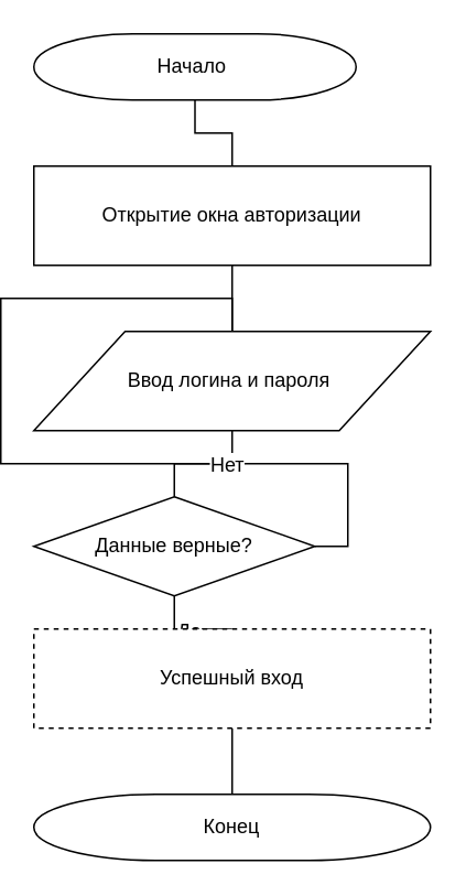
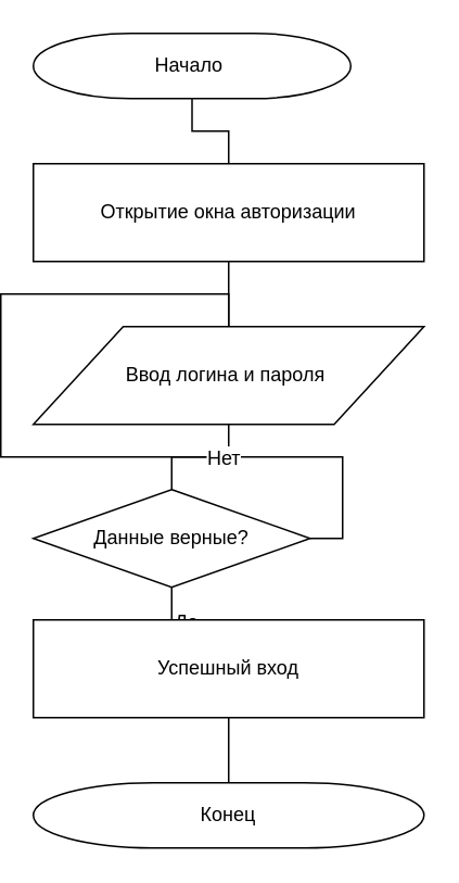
  <mxCell id="0" />
  <mxCell id="1" parent="0" />
  <mxCell id="2" value="" style="edgeStyle=orthogonalEdgeStyle;rounded=0;orthogonalLoop=1;jettySize=auto;html=1;fontFamily=Helvetica;fontSize=12;fontColor=default;endArrow=none;endFill=0;" edge="1" parent="1" source="3" target="5"><mxGeometry relative="1" as="geometry" /></mxCell>
  <mxCell id="3" value="Начало&amp;nbsp;" style="strokeWidth=1;html=1;shape=mxgraph.flowchart.terminator;whiteSpace=wrap;shadow=0;" vertex="1" parent="1"><mxGeometry x="20" y="20" width="195" height="40" as="geometry" /></mxCell>
  <mxCell id="4" value="" style="edgeStyle=orthogonalEdgeStyle;rounded=0;orthogonalLoop=1;jettySize=auto;html=1;fontFamily=Helvetica;fontSize=12;fontColor=default;endArrow=none;endFill=0;" edge="1" parent="1" source="5" target="7"><mxGeometry relative="1" as="geometry" /></mxCell>
  <mxCell id="5" value="Открытие окна авторизации" style="rounded=0;whiteSpace=wrap;html=1;absoluteArcSize=1;arcSize=14;strokeWidth=1;" vertex="1" parent="1"><mxGeometry x="20" y="100" width="240" height="60" as="geometry" /></mxCell>
  <mxCell id="6" value="" style="edgeStyle=orthogonalEdgeStyle;rounded=0;orthogonalLoop=1;jettySize=auto;html=1;fontFamily=Helvetica;fontSize=12;fontColor=default;endArrow=none;endFill=0;" edge="1" parent="1" source="7" target="12"><mxGeometry relative="1" as="geometry" /></mxCell>
  <mxCell id="7" value="Ввод логина и пароля&amp;nbsp;" style="shape=parallelogram;html=1;strokeWidth=1;perimeter=parallelogramPerimeter;whiteSpace=wrap;rounded=0;arcSize=12;size=0.23;" vertex="1" parent="1"><mxGeometry x="20" y="200" width="240" height="60" as="geometry" /></mxCell>
  <mxCell id="8" value="" style="edgeStyle=orthogonalEdgeStyle;rounded=0;orthogonalLoop=1;jettySize=auto;html=1;fontFamily=Helvetica;fontSize=12;fontColor=default;endArrow=none;endFill=0;" edge="1" parent="1" source="12" target="14"><mxGeometry relative="1" as="geometry" /></mxCell>
  <mxCell id="9" value="Да" style="edgeLabel;html=1;align=center;verticalAlign=middle;resizable=0;points=[];strokeColor=default;strokeWidth=1;fontFamily=Helvetica;fontSize=12;fontColor=default;labelBackgroundColor=default;fillColor=default;" vertex="1" connectable="0" parent="8"><mxGeometry x="0.006" y="-1" relative="1" as="geometry"><mxPoint as="offset" /></mxGeometry></mxCell>
  <mxCell id="10" style="edgeStyle=orthogonalEdgeStyle;rounded=0;orthogonalLoop=1;jettySize=auto;html=1;exitX=1;exitY=0.5;exitDx=0;exitDy=0;exitPerimeter=0;entryX=0.5;entryY=0;entryDx=0;entryDy=0;fontFamily=Helvetica;fontSize=12;fontColor=default;endArrow=none;endFill=0;" edge="1" parent="1" source="12" target="7"><mxGeometry relative="1" as="geometry" /></mxCell>
  <mxCell id="11" value="Нет" style="edgeLabel;html=1;align=center;verticalAlign=middle;resizable=0;points=[];strokeColor=default;strokeWidth=1;fontFamily=Helvetica;fontSize=12;fontColor=default;labelBackgroundColor=default;fillColor=default;" vertex="1" connectable="0" parent="10"><mxGeometry x="-0.467" relative="1" as="geometry"><mxPoint as="offset" /></mxGeometry></mxCell>
  <mxCell id="12" value="Данные верные?" style="strokeWidth=1;html=1;shape=mxgraph.flowchart.decision;whiteSpace=wrap;" vertex="1" parent="1"><mxGeometry x="20" y="300" width="170" height="60" as="geometry" /></mxCell>
  <mxCell id="13" value="" style="edgeStyle=orthogonalEdgeStyle;rounded=0;orthogonalLoop=1;jettySize=auto;html=1;fontFamily=Helvetica;fontSize=12;fontColor=default;endArrow=none;endFill=0;" edge="1" parent="1" source="14" target="15"><mxGeometry relative="1" as="geometry" /></mxCell>
- <mxCell id="14" value="Успешный вход" style="rounded=0;whiteSpace=wrap;html=1;absoluteArcSize=1;arcSize=14;strokeWidth=1;dashed=1;" vertex="1" parent="1"><mxGeometry x="20" y="380" width="240" height="60" as="geometry" /></mxCell>
+ <mxCell id="14" value="Успешный вход" style="rounded=0;whiteSpace=wrap;html=1;absoluteArcSize=1;arcSize=14;strokeWidth=1;" vertex="1" parent="1"><mxGeometry x="20" y="380" width="240" height="60" as="geometry" /></mxCell>
  <mxCell id="15" value="Конец" style="strokeWidth=1;html=1;shape=mxgraph.flowchart.terminator;whiteSpace=wrap;shadow=0;" vertex="1" parent="1"><mxGeometry x="20" y="480" width="240" height="40" as="geometry" /></mxCell>
